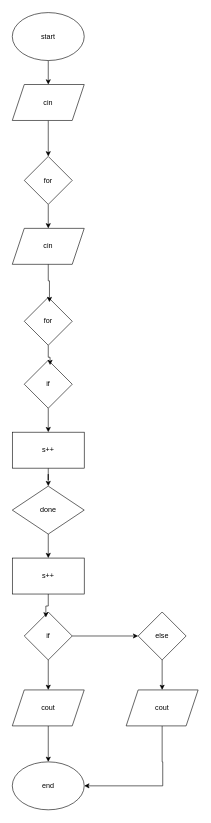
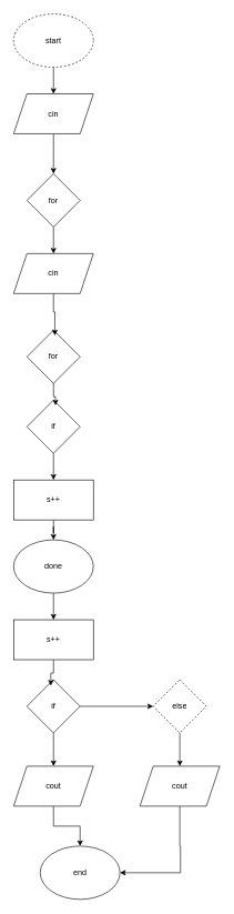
  <mxCell id="0" />
  <mxCell id="1" parent="0" />
  <mxCell id="2" style="edgeStyle=orthogonalEdgeStyle;rounded=0;orthogonalLoop=1;jettySize=auto;html=1;entryX=0.5;entryY=0;entryDx=0;entryDy=0;" edge="1" parent="1" source="3" target="5"><mxGeometry relative="1" as="geometry" /></mxCell>
- <mxCell id="3" value="start" style="ellipse;whiteSpace=wrap;html=1;" vertex="1" parent="1"><mxGeometry x="20" y="20" width="120" height="80" as="geometry" /></mxCell>
+ <mxCell id="3" value="start" style="ellipse;whiteSpace=wrap;html=1;dashed=1;" vertex="1" parent="1"><mxGeometry x="20" y="20" width="120" height="80" as="geometry" /></mxCell>
  <mxCell id="4" style="edgeStyle=orthogonalEdgeStyle;rounded=0;orthogonalLoop=1;jettySize=auto;html=1;entryX=0.5;entryY=0;entryDx=0;entryDy=0;" edge="1" parent="1" source="5" target="7"><mxGeometry relative="1" as="geometry" /></mxCell>
  <mxCell id="5" value="cin" style="shape=parallelogram;perimeter=parallelogramPerimeter;whiteSpace=wrap;html=1;fixedSize=1;" vertex="1" parent="1"><mxGeometry x="20" y="140" width="120" height="60" as="geometry" /></mxCell>
  <mxCell id="6" style="edgeStyle=orthogonalEdgeStyle;rounded=0;orthogonalLoop=1;jettySize=auto;html=1;entryX=0.5;entryY=0;entryDx=0;entryDy=0;" edge="1" parent="1" source="7" target="8"><mxGeometry relative="1" as="geometry" /></mxCell>
  <mxCell id="7" value="for" style="rhombus;whiteSpace=wrap;html=1;" vertex="1" parent="1"><mxGeometry x="40" y="260" width="80" height="80" as="geometry" /></mxCell>
  <mxCell id="8" value="cin" style="shape=parallelogram;perimeter=parallelogramPerimeter;whiteSpace=wrap;html=1;fixedSize=1;" vertex="1" parent="1"><mxGeometry x="20" y="380" width="120" height="60" as="geometry" /></mxCell>
  <mxCell id="9" value="for" style="rhombus;whiteSpace=wrap;html=1;" vertex="1" parent="1"><mxGeometry x="40" y="495" width="80" height="80" as="geometry" /></mxCell>
  <mxCell id="10" style="edgeStyle=orthogonalEdgeStyle;rounded=0;orthogonalLoop=1;jettySize=auto;html=1;entryX=0.5;entryY=0;entryDx=0;entryDy=0;" edge="1" parent="1" source="11" target="13"><mxGeometry relative="1" as="geometry" /></mxCell>
  <mxCell id="11" value="if" style="rhombus;whiteSpace=wrap;html=1;" vertex="1" parent="1"><mxGeometry x="40" y="600" width="80" height="80" as="geometry" /></mxCell>
  <mxCell id="12" style="edgeStyle=orthogonalEdgeStyle;rounded=0;orthogonalLoop=1;jettySize=auto;html=1;" edge="1" parent="1" source="13" target="26"><mxGeometry relative="1" as="geometry" /></mxCell>
  <mxCell id="13" value="s++" style="rounded=0;whiteSpace=wrap;html=1;" vertex="1" parent="1"><mxGeometry x="20" y="720" width="120" height="60" as="geometry" /></mxCell>
  <mxCell id="14" value="s++" style="rounded=0;whiteSpace=wrap;html=1;" vertex="1" parent="1"><mxGeometry x="20" y="930" width="120" height="60" as="geometry" /></mxCell>
  <mxCell id="15" style="edgeStyle=orthogonalEdgeStyle;rounded=0;orthogonalLoop=1;jettySize=auto;html=1;entryX=0;entryY=0.5;entryDx=0;entryDy=0;" edge="1" parent="1" source="17" target="21"><mxGeometry relative="1" as="geometry" /></mxCell>
  <mxCell id="16" style="edgeStyle=orthogonalEdgeStyle;rounded=0;orthogonalLoop=1;jettySize=auto;html=1;entryX=0.5;entryY=0;entryDx=0;entryDy=0;" edge="1" parent="1" source="17" target="19"><mxGeometry relative="1" as="geometry" /></mxCell>
  <mxCell id="17" value="if" style="rhombus;whiteSpace=wrap;html=1;" vertex="1" parent="1"><mxGeometry x="40" y="1020" width="80" height="80" as="geometry" /></mxCell>
  <mxCell id="18" style="edgeStyle=orthogonalEdgeStyle;rounded=0;orthogonalLoop=1;jettySize=auto;html=1;" edge="1" parent="1" source="19" target="24"><mxGeometry relative="1" as="geometry" /></mxCell>
  <mxCell id="19" value="cout" style="shape=parallelogram;perimeter=parallelogramPerimeter;whiteSpace=wrap;html=1;fixedSize=1;" vertex="1" parent="1"><mxGeometry x="20" y="1150" width="120" height="60" as="geometry" /></mxCell>
  <mxCell id="20" style="edgeStyle=orthogonalEdgeStyle;rounded=0;orthogonalLoop=1;jettySize=auto;html=1;entryX=0.5;entryY=0;entryDx=0;entryDy=0;" edge="1" parent="1" source="21" target="23"><mxGeometry relative="1" as="geometry" /></mxCell>
- <mxCell id="21" value="else" style="rhombus;whiteSpace=wrap;html=1;" vertex="1" parent="1"><mxGeometry x="230" y="1020" width="80" height="80" as="geometry" /></mxCell>
+ <mxCell id="21" value="else" style="rhombus;whiteSpace=wrap;html=1;dashed=1;" vertex="1" parent="1"><mxGeometry x="230" y="1020" width="80" height="80" as="geometry" /></mxCell>
  <mxCell id="22" style="edgeStyle=orthogonalEdgeStyle;rounded=0;orthogonalLoop=1;jettySize=auto;html=1;entryX=1;entryY=0.5;entryDx=0;entryDy=0;" edge="1" parent="1" source="23" target="24"><mxGeometry relative="1" as="geometry"><mxPoint x="270" y="1330" as="targetPoint" /><Array as="points"><mxPoint x="270" y="1270" /><mxPoint x="271" y="1270" /><mxPoint x="271" y="1310" /></Array></mxGeometry></mxCell>
  <mxCell id="23" value="cout" style="shape=parallelogram;perimeter=parallelogramPerimeter;whiteSpace=wrap;html=1;fixedSize=1;" vertex="1" parent="1"><mxGeometry x="210" y="1150" width="120" height="60" as="geometry" /></mxCell>
- <mxCell id="24" value="end" style="ellipse;whiteSpace=wrap;html=1;" vertex="1" parent="1"><mxGeometry x="20" y="1270" width="120" height="80" as="geometry" /></mxCell>
+ <mxCell id="24" value="end" style="ellipse;whiteSpace=wrap;html=1;" vertex="1" parent="1"><mxGeometry x="60" y="1270" width="120" height="80" as="geometry" /></mxCell>
  <mxCell id="25" style="edgeStyle=orthogonalEdgeStyle;rounded=0;orthogonalLoop=1;jettySize=auto;html=1;" edge="1" parent="1" source="26" target="14"><mxGeometry relative="1" as="geometry" /></mxCell>
- <mxCell id="26" value="done" style="rhombus;whiteSpace=wrap;html=1;" vertex="1" parent="1"><mxGeometry x="20" y="810" width="120" height="80" as="geometry" /></mxCell>
+ <mxCell id="26" value="done" style="ellipse;whiteSpace=wrap;html=1;" vertex="1" parent="1"><mxGeometry x="20" y="810" width="120" height="80" as="geometry" /></mxCell>
  <mxCell id="27" style="edgeStyle=orthogonalEdgeStyle;rounded=0;orthogonalLoop=1;jettySize=auto;html=1;entryX=0.525;entryY=0.1;entryDx=0;entryDy=0;entryPerimeter=0;" edge="1" parent="1" source="8" target="9"><mxGeometry relative="1" as="geometry" /></mxCell>
  <mxCell id="28" style="edgeStyle=orthogonalEdgeStyle;rounded=0;orthogonalLoop=1;jettySize=auto;html=1;entryX=0.538;entryY=0.1;entryDx=0;entryDy=0;entryPerimeter=0;" edge="1" parent="1" source="9" target="11"><mxGeometry relative="1" as="geometry" /></mxCell>
  <mxCell id="29" style="edgeStyle=orthogonalEdgeStyle;rounded=0;orthogonalLoop=1;jettySize=auto;html=1;entryX=0.45;entryY=0.113;entryDx=0;entryDy=0;entryPerimeter=0;" edge="1" parent="1" source="14" target="17"><mxGeometry relative="1" as="geometry" /></mxCell>
